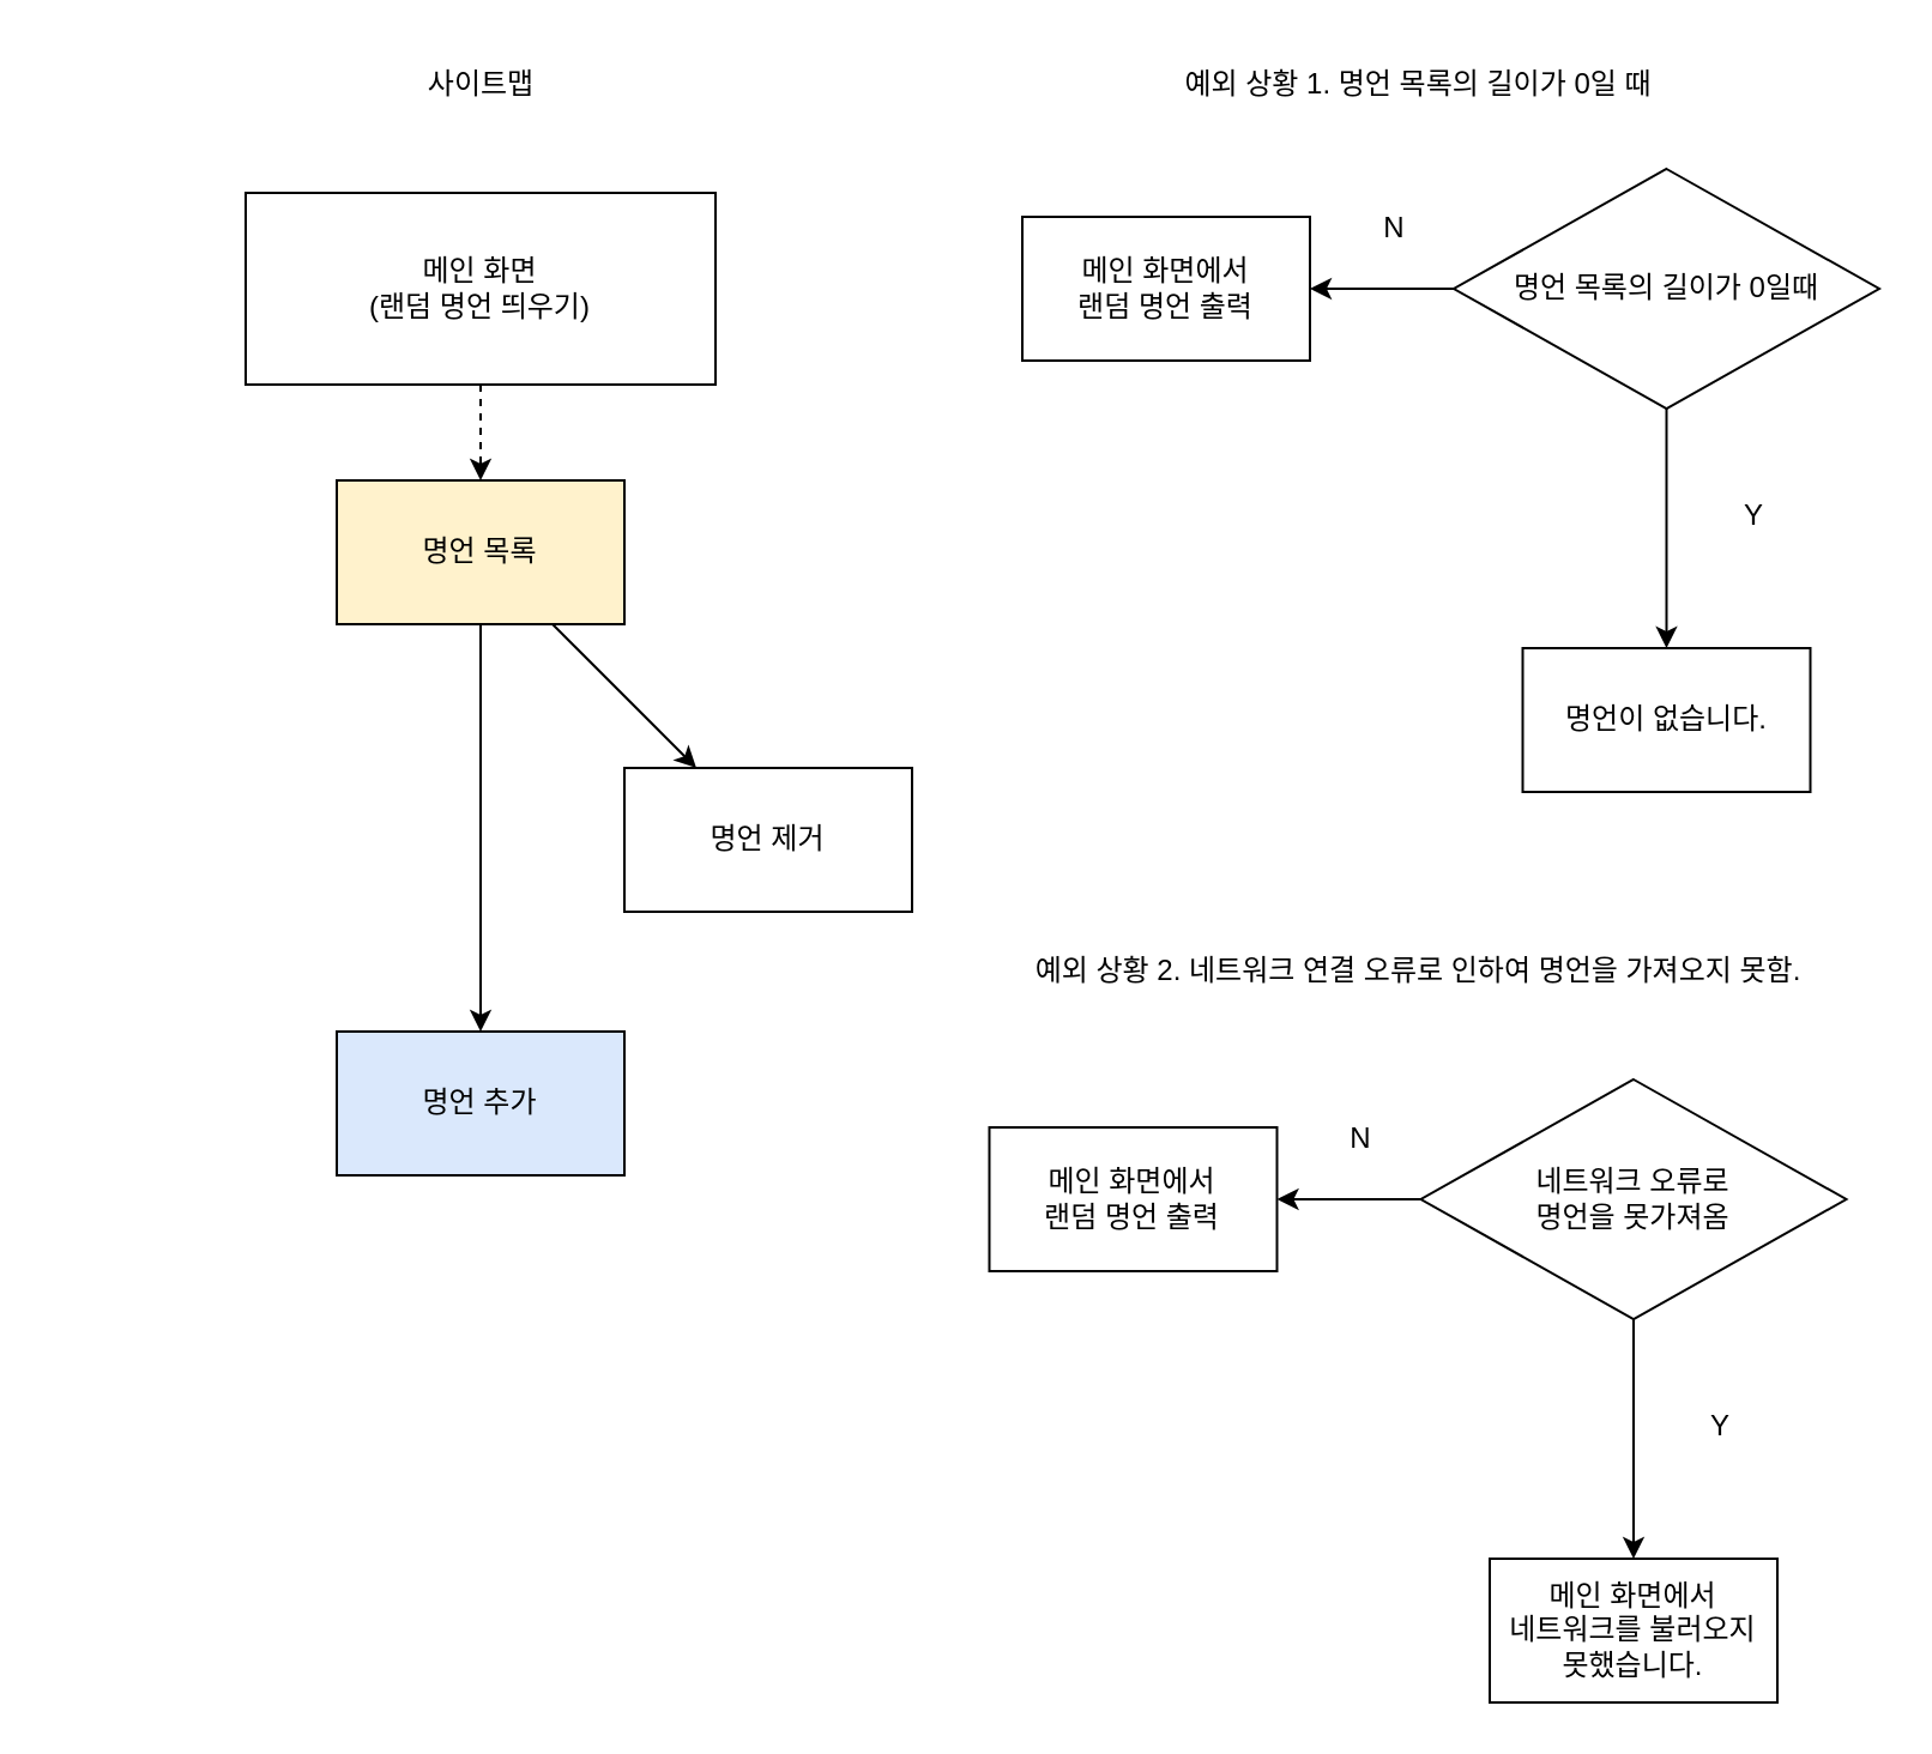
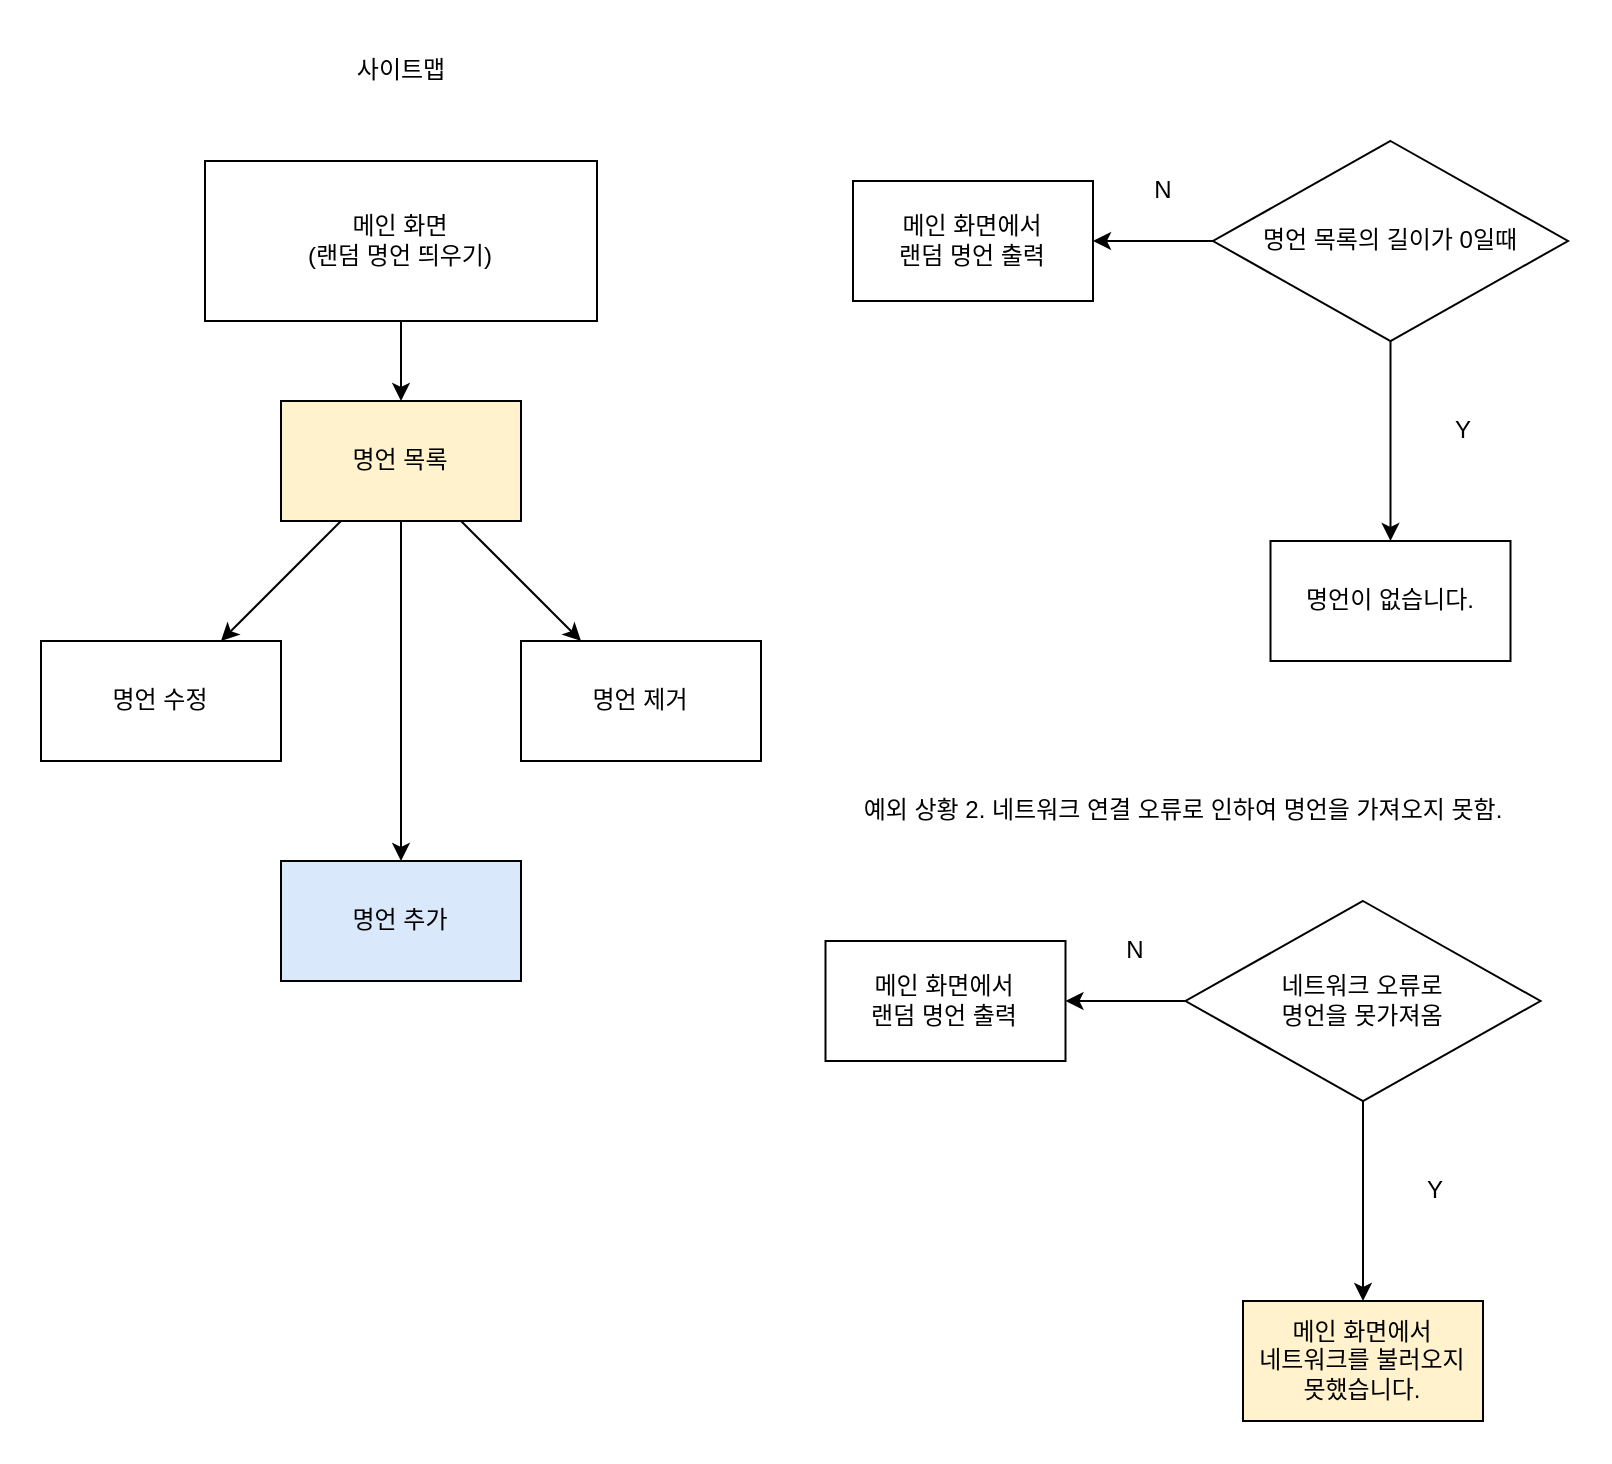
  <mxCell id="0" />
  <mxCell id="1" parent="0" />
- <mxCell id="2" value="" style="edgeStyle=none;html=1;dashed=1;" parent="1" source="3" target="7" edge="1"><mxGeometry relative="1" as="geometry" /></mxCell>
+ <mxCell id="2" value="" style="edgeStyle=none;html=1;" parent="1" source="3" target="7" edge="1"><mxGeometry relative="1" as="geometry" /></mxCell>
  <mxCell id="3" value="메인 화면&lt;br&gt;(랜덤 명언 띄우기)" style="rounded=0;whiteSpace=wrap;html=1;" parent="1" vertex="1"><mxGeometry x="102" y="80" width="196" height="80" as="geometry" /></mxCell>
+ <mxCell id="4" value="" style="edgeStyle=none;html=1;" parent="1" source="7" target="8" edge="1"><mxGeometry relative="1" as="geometry" /></mxCell>
  <mxCell id="5" style="edgeStyle=none;html=1;" parent="1" source="7" target="9" edge="1"><mxGeometry relative="1" as="geometry" /></mxCell>
  <mxCell id="6" style="edgeStyle=none;html=1;entryX=0.5;entryY=0;entryDx=0;entryDy=0;" edge="1" parent="1" source="7" target="27"><mxGeometry relative="1" as="geometry" /></mxCell>
  <mxCell id="7" value="명언 목록" style="rounded=0;whiteSpace=wrap;html=1;fillColor=#fff2cc;" parent="1" vertex="1"><mxGeometry x="140" y="200" width="120" height="60" as="geometry" /></mxCell>
+ <mxCell id="8" value="명언 수정" style="rounded=0;whiteSpace=wrap;html=1;" parent="1" vertex="1"><mxGeometry x="20" y="320" width="120" height="60" as="geometry" /></mxCell>
  <mxCell id="9" value="명언 제거" style="rounded=0;whiteSpace=wrap;html=1;" parent="1" vertex="1"><mxGeometry x="260" y="320" width="120" height="60" as="geometry" /></mxCell>
- <mxCell id="10" value="예외 상황 1. 명언 목록의 길이가 0일 때" style="text;html=1;align=center;verticalAlign=middle;resizable=0;points=[];autosize=1;strokeColor=none;fillColor=none;" parent="1" vertex="1"><mxGeometry x="486" y="20" width="210" height="30" as="geometry" /></mxCell>
  <mxCell id="11" value="사이트맵" style="text;html=1;align=center;verticalAlign=middle;resizable=0;points=[];autosize=1;strokeColor=none;fillColor=none;" parent="1" vertex="1"><mxGeometry x="165" y="20" width="70" height="30" as="geometry" /></mxCell>
  <mxCell id="12" value="" style="edgeStyle=none;html=1;" parent="1" source="14" target="15" edge="1"><mxGeometry relative="1" as="geometry" /></mxCell>
  <mxCell id="13" value="" style="edgeStyle=none;html=1;" parent="1" source="14" target="17" edge="1"><mxGeometry relative="1" as="geometry" /></mxCell>
  <mxCell id="14" value="명언 목록의 길이가 0일때" style="rhombus;whiteSpace=wrap;html=1;" parent="1" vertex="1"><mxGeometry x="606" y="70" width="177.5" height="100" as="geometry" /></mxCell>
  <mxCell id="15" value="메인 화면에서&lt;br&gt;랜덤 명언 출력" style="rounded=0;whiteSpace=wrap;html=1;" parent="1" vertex="1"><mxGeometry x="426" y="90" width="120" height="60" as="geometry" /></mxCell>
  <mxCell id="16" value="N" style="text;html=1;align=center;verticalAlign=middle;resizable=0;points=[];autosize=1;strokeColor=none;fillColor=none;" parent="1" vertex="1"><mxGeometry x="566" y="80" width="30" height="30" as="geometry" /></mxCell>
  <mxCell id="17" value="명언이 없습니다." style="whiteSpace=wrap;html=1;" parent="1" vertex="1"><mxGeometry x="634.75" y="270" width="120" height="60" as="geometry" /></mxCell>
  <mxCell id="18" value="Y" style="text;html=1;align=center;verticalAlign=middle;resizable=0;points=[];autosize=1;strokeColor=none;fillColor=none;" parent="1" vertex="1"><mxGeometry x="716" y="200" width="30" height="30" as="geometry" /></mxCell>
  <mxCell id="19" value="예외 상황 2. 네트워크 연결 오류로 인하여 명언을 가져오지 못함." style="text;html=1;align=center;verticalAlign=middle;resizable=0;points=[];autosize=1;strokeColor=none;fillColor=none;" parent="1" vertex="1"><mxGeometry x="426" y="390" width="330" height="30" as="geometry" /></mxCell>
  <mxCell id="20" value="" style="edgeStyle=none;html=1;" parent="1" source="22" target="23" edge="1"><mxGeometry relative="1" as="geometry" /></mxCell>
  <mxCell id="21" value="" style="edgeStyle=none;html=1;" parent="1" source="22" target="25" edge="1"><mxGeometry relative="1" as="geometry" /></mxCell>
  <mxCell id="22" value="네트워크 오류로&lt;br&gt;명언을 못가져옴" style="rhombus;whiteSpace=wrap;html=1;" parent="1" vertex="1"><mxGeometry x="592.25" y="450" width="177.5" height="100" as="geometry" /></mxCell>
  <mxCell id="23" value="메인 화면에서&lt;br&gt;랜덤 명언 출력" style="rounded=0;whiteSpace=wrap;html=1;" parent="1" vertex="1"><mxGeometry x="412.25" y="470" width="120" height="60" as="geometry" /></mxCell>
  <mxCell id="24" value="N" style="text;html=1;align=center;verticalAlign=middle;resizable=0;points=[];autosize=1;strokeColor=none;fillColor=none;" parent="1" vertex="1"><mxGeometry x="552.25" y="460" width="30" height="30" as="geometry" /></mxCell>
- <mxCell id="25" value="메인 화면에서&lt;br&gt;네트워크를 불러오지&lt;br&gt;못했습니다." style="whiteSpace=wrap;html=1;" parent="1" vertex="1"><mxGeometry x="621" y="650" width="120" height="60" as="geometry" /></mxCell>
+ <mxCell id="25" value="메인 화면에서&lt;br&gt;네트워크를 불러오지&lt;br&gt;못했습니다." style="whiteSpace=wrap;html=1;fillColor=#fff2cc;" parent="1" vertex="1"><mxGeometry x="621" y="650" width="120" height="60" as="geometry" /></mxCell>
  <mxCell id="26" value="Y" style="text;html=1;align=center;verticalAlign=middle;resizable=0;points=[];autosize=1;strokeColor=none;fillColor=none;" parent="1" vertex="1"><mxGeometry x="702.25" y="580" width="30" height="30" as="geometry" /></mxCell>
  <mxCell id="27" value="명언 추가" style="rounded=0;whiteSpace=wrap;html=1;fillColor=#dae8fc;" vertex="1" parent="1"><mxGeometry x="140" y="430" width="120" height="60" as="geometry" /></mxCell>
